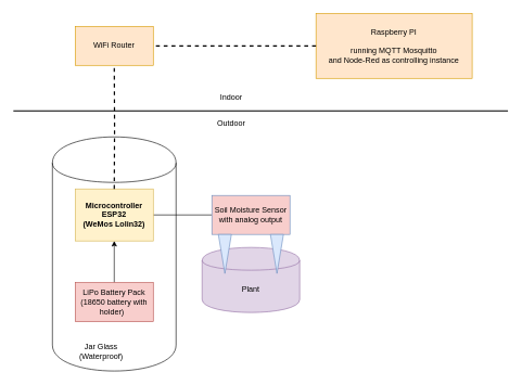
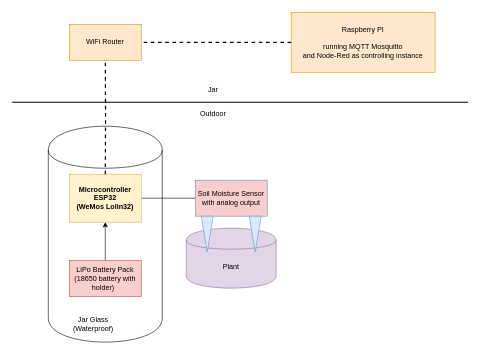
  <mxCell id="0" />
  <mxCell id="1" parent="0" />
  <mxCell id="2" value="" style="shape=cylinder;whiteSpace=wrap;html=1;boundedLbl=1;backgroundOutline=1;" vertex="1" parent="1"><mxGeometry x="80" y="210" width="190" height="360" as="geometry" /></mxCell>
  <mxCell id="3" value="Plant" style="shape=cylinder;whiteSpace=wrap;html=1;boundedLbl=1;backgroundOutline=1;fillColor=#e1d5e7;strokeColor=#9673a6;" vertex="1" parent="1"><mxGeometry x="310" y="380" width="150" height="100" as="geometry" /></mxCell>
  <mxCell id="4" style="edgeStyle=orthogonalEdgeStyle;rounded=0;orthogonalLoop=1;jettySize=auto;html=1;exitX=0.5;exitY=1;exitDx=0;exitDy=0;entryX=0.5;entryY=0;entryDx=0;entryDy=0;startArrow=classic;startFill=1;endArrow=none;endFill=0;" edge="1" parent="1" source="6" target="7"><mxGeometry relative="1" as="geometry" /></mxCell>
  <mxCell id="5" style="edgeStyle=orthogonalEdgeStyle;rounded=0;orthogonalLoop=1;jettySize=auto;html=1;exitX=1;exitY=0.5;exitDx=0;exitDy=0;entryX=0;entryY=0.5;entryDx=0;entryDy=0;startArrow=none;startFill=0;endArrow=none;endFill=0;" edge="1" parent="1" source="6" target="8"><mxGeometry relative="1" as="geometry" /></mxCell>
  <mxCell id="6" value="&lt;b&gt;Microcontroller&lt;br&gt;ESP32&lt;br&gt;(WeMos Lolin32)&lt;/b&gt;" style="rounded=0;whiteSpace=wrap;html=1;fillColor=#fff2cc;strokeColor=#d6b656;" vertex="1" parent="1"><mxGeometry x="115" y="290" width="120" height="80" as="geometry" /></mxCell>
  <mxCell id="7" value="LiPo Battery Pack&lt;br&gt;(18650 battery with holder)&amp;nbsp;&amp;nbsp;" style="rounded=0;whiteSpace=wrap;html=1;fillColor=#f8cecc;strokeColor=#b85450;" vertex="1" parent="1"><mxGeometry x="115" y="434" width="120" height="60" as="geometry" /></mxCell>
  <mxCell id="8" value="Soil Moisture Sensor with analog output" style="rounded=0;whiteSpace=wrap;html=1;fillColor=#f8cecc;strokeColor=#6c8ebf;" vertex="1" parent="1"><mxGeometry x="325" y="300" width="120" height="60" as="geometry" /></mxCell>
  <mxCell id="9" value="" style="triangle;whiteSpace=wrap;html=1;rotation=90;fillColor=#dae8fc;strokeColor=#6c8ebf;" vertex="1" parent="1"><mxGeometry x="315" y="380" width="60" height="20" as="geometry" /></mxCell>
  <mxCell id="10" value="" style="triangle;whiteSpace=wrap;html=1;rotation=90;fillColor=#dae8fc;strokeColor=#6c8ebf;" vertex="1" parent="1"><mxGeometry x="395" y="380" width="60" height="20" as="geometry" /></mxCell>
  <mxCell id="11" value="Jar Glass (Waterproof)" style="text;html=1;strokeColor=none;fillColor=none;align=center;verticalAlign=middle;whiteSpace=wrap;rounded=0;" vertex="1" parent="1"><mxGeometry x="115" y="530" width="80" height="20" as="geometry" /></mxCell>
  <mxCell id="12" value="WiFi Router" style="rounded=0;whiteSpace=wrap;html=1;align=center;fillColor=#ffe6cc;strokeColor=#d79b00;" vertex="1" parent="1"><mxGeometry x="115" y="40" width="120" height="60" as="geometry" /></mxCell>
  <mxCell id="13" style="edgeStyle=orthogonalEdgeStyle;rounded=0;orthogonalLoop=1;jettySize=auto;html=1;exitX=0.5;exitY=0;exitDx=0;exitDy=0;entryX=0.5;entryY=1;entryDx=0;entryDy=0;startArrow=none;startFill=0;endArrow=none;endFill=0;strokeWidth=2;dashed=1;" edge="1" parent="1" target="12"><mxGeometry relative="1" as="geometry"><mxPoint x="175" y="290" as="sourcePoint" /></mxGeometry></mxCell>
  <mxCell id="14" value="Raspberry PI &lt;br&gt;&lt;br&gt;running MQTT Mosquitto&lt;br&gt;and Node-Red as controlling instance" style="rounded=0;whiteSpace=wrap;html=1;align=center;fillColor=#ffe6cc;strokeColor=#d79b00;" vertex="1" parent="1"><mxGeometry x="485" y="20" width="240" height="100" as="geometry" /></mxCell>
  <mxCell id="15" style="edgeStyle=orthogonalEdgeStyle;rounded=0;orthogonalLoop=1;jettySize=auto;html=1;exitX=0;exitY=0.5;exitDx=0;exitDy=0;entryX=1;entryY=0.5;entryDx=0;entryDy=0;startArrow=none;startFill=0;endArrow=none;endFill=0;strokeWidth=2;dashed=1;" edge="1" parent="1" source="14"><mxGeometry relative="1" as="geometry"><mxPoint x="295" y="170" as="sourcePoint" /><mxPoint x="235" y="70" as="targetPoint" /></mxGeometry></mxCell>
  <mxCell id="16" value="" style="endArrow=none;html=1;strokeWidth=2;" edge="1" parent="1"><mxGeometry width="50" height="50" relative="1" as="geometry"><mxPoint x="780" y="170" as="sourcePoint" /><mxPoint x="20" y="170" as="targetPoint" /></mxGeometry></mxCell>
  <mxCell id="17" value="Outdoor&lt;br&gt;" style="text;html=1;strokeColor=none;fillColor=none;align=center;verticalAlign=middle;whiteSpace=wrap;rounded=0;" vertex="1" parent="1"><mxGeometry x="335" y="180" width="40" height="20" as="geometry" /></mxCell>
- <mxCell id="18" value="Indoor" style="text;html=1;strokeColor=none;fillColor=none;align=center;verticalAlign=middle;whiteSpace=wrap;rounded=0;" vertex="1" parent="1"><mxGeometry x="335" y="140" width="40" height="20" as="geometry" /></mxCell>
+ <mxCell id="18" value="Jar" style="text;html=1;strokeColor=none;fillColor=none;align=center;verticalAlign=middle;whiteSpace=wrap;rounded=0;" vertex="1" parent="1"><mxGeometry x="335" y="140" width="40" height="20" as="geometry" /></mxCell>
